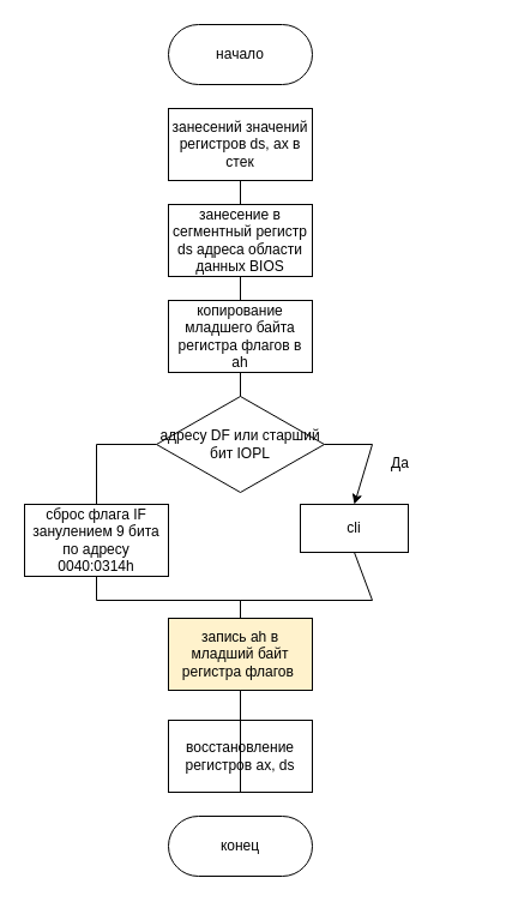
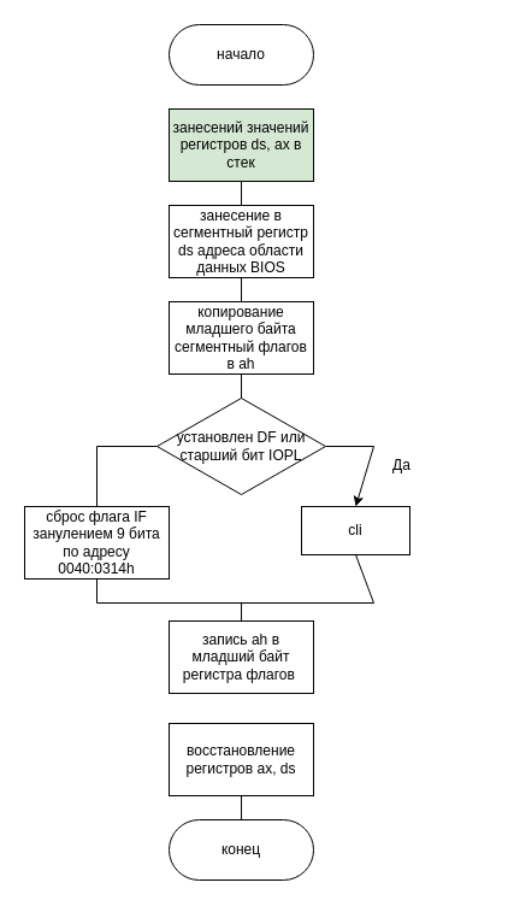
  <mxCell id="0" />
  <mxCell id="1" parent="0" />
  <mxCell id="2" value="начало" style="rounded=1;whiteSpace=wrap;html=1;arcSize=50;" parent="1" vertex="1"><mxGeometry x="140" y="20" width="120" height="50" as="geometry" /></mxCell>
- <mxCell id="3" value="занесений значений регистров ds, ax в стек" style="rounded=0;whiteSpace=wrap;html=1;" parent="1" vertex="1"><mxGeometry x="140" y="90" width="120" height="60" as="geometry" /></mxCell>
+ <mxCell id="3" value="занесений значений регистров ds, ax в стек" style="rounded=0;whiteSpace=wrap;html=1;fillColor=#d5e8d4;" parent="1" vertex="1"><mxGeometry x="140" y="90" width="120" height="60" as="geometry" /></mxCell>
  <mxCell id="4" value="занесение в сегментный регистр ds адреса области данных BIOS" style="rounded=0;whiteSpace=wrap;html=1;" parent="1" vertex="1"><mxGeometry x="140" y="170" width="120" height="60" as="geometry" /></mxCell>
- <mxCell id="5" value="копирование младшего байта регистра флагов в ah" style="rounded=0;whiteSpace=wrap;html=1;" parent="1" vertex="1"><mxGeometry x="140" y="250" width="120" height="60" as="geometry" /></mxCell>
- <mxCell id="6" value="адресу DF или старший бит IOPL" style="rhombus;whiteSpace=wrap;html=1;" parent="1" vertex="1"><mxGeometry x="130" y="330" width="140" height="80" as="geometry" /></mxCell>
+ <mxCell id="5" value="копирование младшего байта сегментный флагов в ah" style="rounded=0;whiteSpace=wrap;html=1;" parent="1" vertex="1"><mxGeometry x="140" y="250" width="120" height="60" as="geometry" /></mxCell>
+ <mxCell id="6" value="установлен DF или старший бит IOPL" style="rhombus;whiteSpace=wrap;html=1;" parent="1" vertex="1"><mxGeometry x="130" y="330" width="140" height="80" as="geometry" /></mxCell>
  <mxCell id="7" value="" style="endArrow=none;html=1;rounded=0;exitX=1;exitY=0.5;exitDx=0;exitDy=0;" parent="1" source="6" edge="1"><mxGeometry width="50" height="50" relative="1" as="geometry"><mxPoint x="200" y="260" as="sourcePoint" /><mxPoint x="310" y="370" as="targetPoint" /></mxGeometry></mxCell>
  <mxCell id="8" value="" style="endArrow=classic;html=1;rounded=0;entryX=0.5;entryY=0;entryDx=0;entryDy=0;" parent="1" target="10" edge="1"><mxGeometry width="50" height="50" relative="1" as="geometry"><mxPoint x="310" y="370" as="sourcePoint" /><mxPoint x="310" y="420" as="targetPoint" /></mxGeometry></mxCell>
  <mxCell id="9" value="Да" style="text;strokeColor=none;fillColor=none;align=left;verticalAlign=middle;spacingLeft=4;spacingRight=4;overflow=hidden;points=[[0,0.5],[1,0.5]];portConstraint=eastwest;rotatable=0;" parent="1" vertex="1"><mxGeometry x="320" y="370" width="80" height="30" as="geometry" /></mxCell>
  <mxCell id="10" value="cli" style="rounded=0;whiteSpace=wrap;html=1;" parent="1" vertex="1"><mxGeometry x="250" y="420" width="90" height="40" as="geometry" /></mxCell>
  <mxCell id="11" value="сброс флага IF занулением 9 бита по адресу 0040:0314h" style="rounded=0;whiteSpace=wrap;html=1;" parent="1" vertex="1"><mxGeometry x="20" y="420" width="120" height="60" as="geometry" /></mxCell>
- <mxCell id="12" value="запись ah в младший байт регистра флагов&amp;nbsp;" style="rounded=0;whiteSpace=wrap;html=1;fillColor=#fff2cc;" parent="1" vertex="1"><mxGeometry x="140" y="515" width="120" height="60" as="geometry" /></mxCell>
+ <mxCell id="12" value="запись ah в младший байт регистра флагов&amp;nbsp;" style="rounded=0;whiteSpace=wrap;html=1;" parent="1" vertex="1"><mxGeometry x="140" y="515" width="120" height="60" as="geometry" /></mxCell>
  <mxCell id="13" value="" style="endArrow=none;html=1;rounded=0;entryX=0.5;entryY=1;entryDx=0;entryDy=0;" parent="1" target="3" edge="1"><mxGeometry width="50" height="50" relative="1" as="geometry"><mxPoint x="200" y="170" as="sourcePoint" /><mxPoint x="250" y="280" as="targetPoint" /></mxGeometry></mxCell>
  <mxCell id="14" value="" style="endArrow=none;html=1;rounded=0;entryX=0.5;entryY=1;entryDx=0;entryDy=0;" parent="1" target="4" edge="1"><mxGeometry width="50" height="50" relative="1" as="geometry"><mxPoint x="200" y="250" as="sourcePoint" /><mxPoint x="250" y="280" as="targetPoint" /></mxGeometry></mxCell>
  <mxCell id="15" value="" style="endArrow=none;html=1;rounded=0;entryX=0.5;entryY=1;entryDx=0;entryDy=0;" parent="1" target="5" edge="1"><mxGeometry width="50" height="50" relative="1" as="geometry"><mxPoint x="200" y="330" as="sourcePoint" /><mxPoint x="250" y="280" as="targetPoint" /></mxGeometry></mxCell>
  <mxCell id="16" value="" style="endArrow=none;html=1;rounded=0;entryX=0;entryY=0.5;entryDx=0;entryDy=0;" parent="1" target="6" edge="1"><mxGeometry width="50" height="50" relative="1" as="geometry"><mxPoint x="80" y="370" as="sourcePoint" /><mxPoint x="250" y="280" as="targetPoint" /></mxGeometry></mxCell>
  <mxCell id="17" value="" style="endArrow=none;html=1;rounded=0;exitX=0.5;exitY=0;exitDx=0;exitDy=0;" parent="1" source="11" edge="1"><mxGeometry width="50" height="50" relative="1" as="geometry"><mxPoint x="200" y="330" as="sourcePoint" /><mxPoint x="80" y="370" as="targetPoint" /></mxGeometry></mxCell>
  <mxCell id="18" value="" style="endArrow=none;html=1;rounded=0;exitX=0.5;exitY=1;exitDx=0;exitDy=0;" parent="1" source="11" edge="1"><mxGeometry width="50" height="50" relative="1" as="geometry"><mxPoint x="200" y="330" as="sourcePoint" /><mxPoint x="80" y="500" as="targetPoint" /></mxGeometry></mxCell>
  <mxCell id="19" value="" style="endArrow=none;html=1;rounded=0;exitX=0.5;exitY=1;exitDx=0;exitDy=0;" parent="1" source="10" edge="1"><mxGeometry width="50" height="50" relative="1" as="geometry"><mxPoint x="200" y="330" as="sourcePoint" /><mxPoint x="310" y="500" as="targetPoint" /></mxGeometry></mxCell>
  <mxCell id="20" value="" style="endArrow=none;html=1;rounded=0;" parent="1" edge="1"><mxGeometry width="50" height="50" relative="1" as="geometry"><mxPoint x="80" y="500" as="sourcePoint" /><mxPoint x="310" y="500" as="targetPoint" /></mxGeometry></mxCell>
  <mxCell id="21" value="" style="endArrow=none;html=1;rounded=0;entryX=0.5;entryY=0;entryDx=0;entryDy=0;" parent="1" target="12" edge="1"><mxGeometry width="50" height="50" relative="1" as="geometry"><mxPoint x="200" y="500" as="sourcePoint" /><mxPoint x="250" y="280" as="targetPoint" /></mxGeometry></mxCell>
  <mxCell id="22" value="восстановление регистров ax, ds" style="rounded=0;whiteSpace=wrap;html=1;" parent="1" vertex="1"><mxGeometry x="140" y="600" width="120" height="60" as="geometry" /></mxCell>
  <mxCell id="23" value="конец" style="rounded=1;whiteSpace=wrap;html=1;arcSize=50;" parent="1" vertex="1"><mxGeometry x="140" y="680" width="120" height="50" as="geometry" /></mxCell>
- <mxCell id="24" value="" style="endArrow=none;html=1;rounded=0;exitX=0.5;exitY=1;exitDx=0;exitDy=0;" parent="1" source="22" target="12" edge="1"><mxGeometry width="50" height="50" relative="1" as="geometry"><mxPoint x="200" y="530" as="sourcePoint" /><mxPoint x="250" y="480" as="targetPoint" /></mxGeometry></mxCell>
+ <mxCell id="24" value="" style="endArrow=none;html=1;rounded=0;exitX=0.5;exitY=1;exitDx=0;exitDy=0;entryX=0.5;entryY=0;entryDx=0;entryDy=0;" parent="1" source="22" target="23" edge="1"><mxGeometry width="50" height="50" relative="1" as="geometry"><mxPoint x="200" y="530" as="sourcePoint" /><mxPoint x="250" y="480" as="targetPoint" /></mxGeometry></mxCell>
